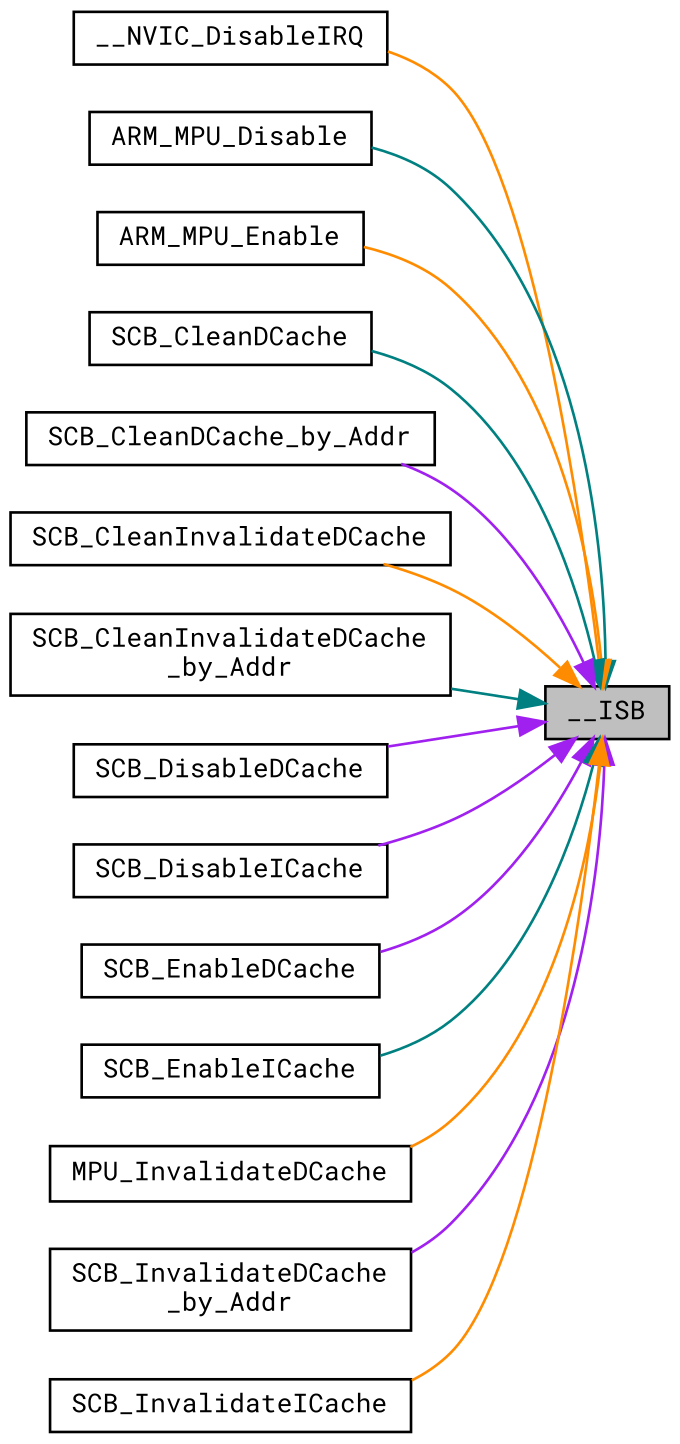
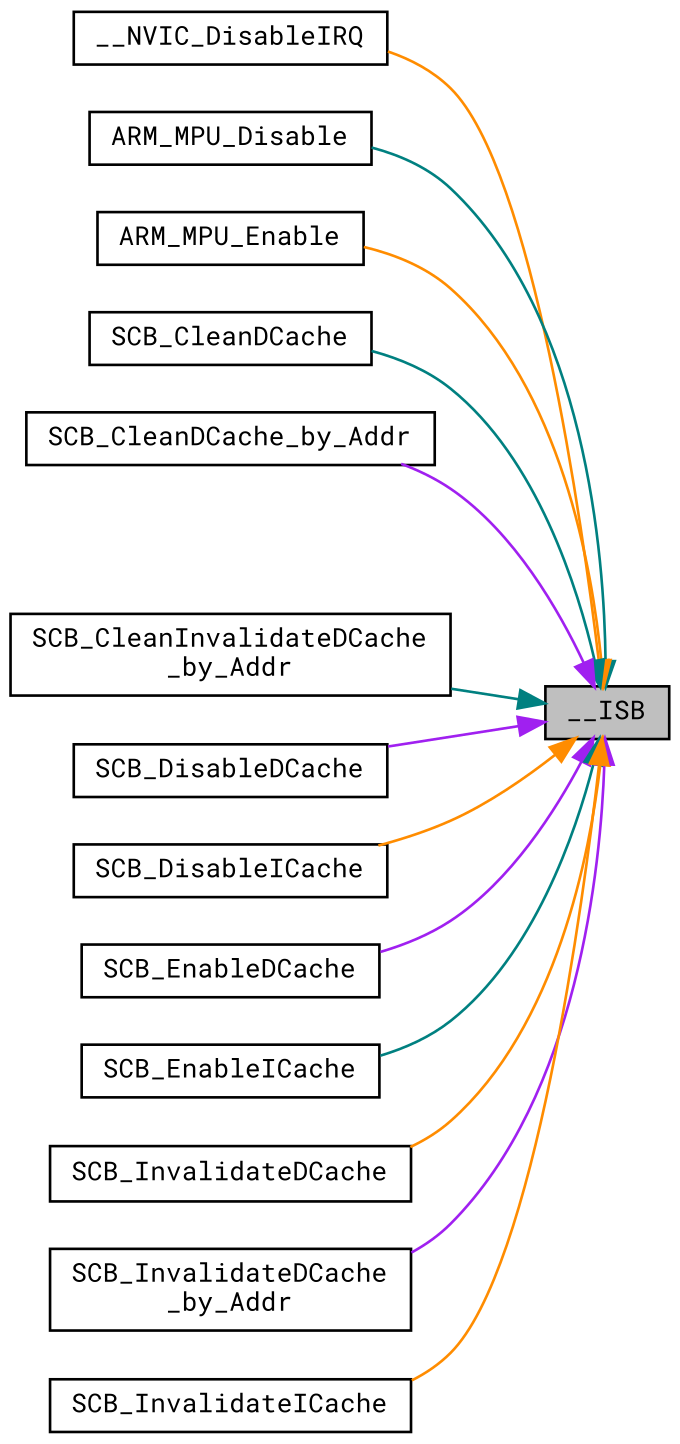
  digraph {
    fontname="Roboto Mono"
    rankdir=RL
    node [color=black fillcolor=white fontname="Roboto Mono" fontsize=10 shape=record style=filled]
    edge [color=darkorange dir=back fontname="Roboto Mono" fontsize=10 labelfontname=Helvetica labelfontsize=10 style=solid]
    n1 [fillcolor=grey75 fontcolor=black height=0.2 label=__ISB width=0.4]
    n2 [height=0.2 label=__NVIC_DisableIRQ width=0.4]
    n3 [height=0.2 label=ARM_MPU_Disable width=0.4]
    n4 [height=0.2 label=ARM_MPU_Enable width=0.4]
    n5 [height=0.2 label=SCB_CleanDCache width=0.4]
    n6 [height=0.2 label=SCB_CleanDCache_by_Addr width=0.4]
-   n7 [height=0.2 label=SCB_CleanInvalidateDCache width=0.4]
    n8 [height=0.2 label="SCB_CleanInvalidateDCache\l_by_Addr" width=0.4]
    n9 [height=0.2 label=SCB_DisableDCache width=0.4]
    n10 [height=0.2 label=SCB_DisableICache width=0.4]
    n11 [height=0.2 label=SCB_EnableDCache width=0.4]
    n12 [height=0.2 label=SCB_EnableICache width=0.4]
-   n13 [height=0.2 label=MPU_InvalidateDCache width=0.4]
+   n13 [height=0.2 label=SCB_InvalidateDCache width=0.4]
    n14 [height=0.2 label="SCB_InvalidateDCache\l_by_Addr" width=0.4]
    n15 [height=0.2 label=SCB_InvalidateICache width=0.4]
    n1 -> n2
    n1 -> n3 [color=teal]
    n1 -> n4
    n1 -> n5 [color=teal]
    n1 -> n6 [color=purple]
-   n1 -> n7
    n1 -> n8 [color=teal]
    n1 -> n9 [color=purple]
-   n1 -> n10 [color=purple]
+   n1 -> n10
    n1 -> n11 [color=purple]
    n1 -> n12 [color=teal]
    n1 -> n13
    n1 -> n14 [color=purple]
    n1 -> n15
  }
